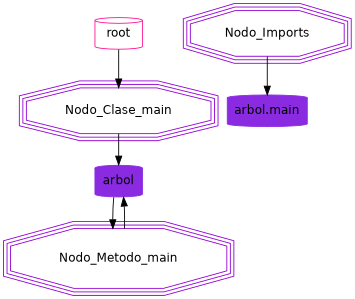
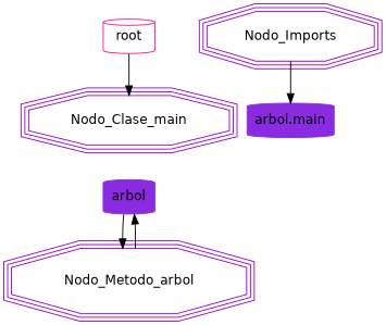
  digraph {
    fontname="DejaVu Sans"
    node [color=darkviolet fontname="DejaVu Sans" shape=cylinder]
    edge [fontname="DejaVu Sans"]
    root [color=deeppink]
    Nodo_Clase_main [shape=tripleoctagon]
    Nodo_Imports [shape=tripleoctagon]
    n4 [color=blueviolet label="arbol.main" style=filled]
    n5 [color=blueviolet label=arbol style=filled]
-   Nodo_Metodo_main [shape=tripleoctagon]
+   Nodo_Metodo_main [shape=tripleoctagon label=Nodo_Metodo_arbol]
    root -> Nodo_Clase_main
-   Nodo_Clase_main -> n5
    Nodo_Imports -> n4
    n5 -> Nodo_Metodo_main
    Nodo_Metodo_main -> n5
  }
